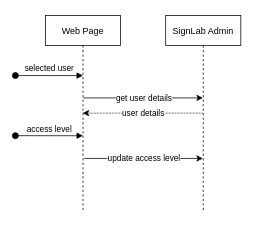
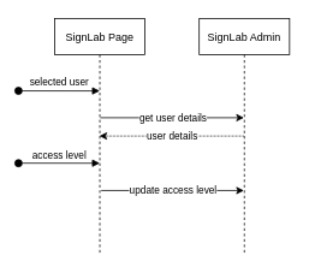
  <mxCell id="0" />
  <mxCell id="1" parent="0" />
- <mxCell id="2" value="Web Page" style="shape=umlLifeline;perimeter=lifelinePerimeter;container=1;collapsible=0;recursiveResize=0;rounded=0;shadow=0;strokeWidth=1;" parent="1" vertex="1"><mxGeometry x="60" y="20" width="100" height="260" as="geometry" /></mxCell>
+ <mxCell id="2" value="SignLab Page" style="shape=umlLifeline;perimeter=lifelinePerimeter;container=1;collapsible=0;recursiveResize=0;rounded=0;shadow=0;strokeWidth=1;" parent="1" vertex="1"><mxGeometry x="60" y="20" width="100" height="260" as="geometry" /></mxCell>
  <mxCell id="3" value="SignLab Admin" style="shape=umlLifeline;perimeter=lifelinePerimeter;container=1;collapsible=0;recursiveResize=0;rounded=0;shadow=0;strokeWidth=1;" parent="1" vertex="1"><mxGeometry x="220" y="20" width="100" height="260" as="geometry" /></mxCell>
  <mxCell id="4" value="selected user" style="html=1;verticalAlign=bottom;startArrow=oval;startFill=1;endArrow=block;startSize=8;rounded=0;entryX=0.5;entryY=0.308;entryDx=0;entryDy=0;entryPerimeter=0;" parent="1" target="2" edge="1"><mxGeometry width="60" relative="1" as="geometry"><mxPoint x="20" y="100" as="sourcePoint" /><mxPoint x="80" y="100" as="targetPoint" /></mxGeometry></mxCell>
  <mxCell id="5" value="get user details" style="endArrow=classic;html=1;rounded=0;exitX=0.505;exitY=0.422;exitDx=0;exitDy=0;exitPerimeter=0;" parent="1" source="2" target="3" edge="1"><mxGeometry width="50" height="50" relative="1" as="geometry"><mxPoint x="150" y="180" as="sourcePoint" /><mxPoint x="200" y="130" as="targetPoint" /></mxGeometry></mxCell>
  <mxCell id="6" value="user details" style="endArrow=classic;html=1;rounded=0;dashed=1;dashPattern=1 1;" edge="1" parent="1" source="3" target="2"><mxGeometry width="50" height="50" relative="1" as="geometry"><mxPoint x="120.5" y="139.72" as="sourcePoint" /><mxPoint x="279.5" y="139.72" as="targetPoint" /></mxGeometry></mxCell>
  <mxCell id="7" value="access level" style="html=1;verticalAlign=bottom;startArrow=oval;startFill=1;endArrow=block;startSize=8;rounded=0;entryX=0.5;entryY=0.308;entryDx=0;entryDy=0;entryPerimeter=0;" edge="1" parent="1"><mxGeometry width="60" relative="1" as="geometry"><mxPoint x="20" y="180" as="sourcePoint" /><mxPoint x="110" y="180.08" as="targetPoint" /></mxGeometry></mxCell>
  <mxCell id="8" value="update access level" style="endArrow=classic;html=1;rounded=0;exitX=0.515;exitY=0.732;exitDx=0;exitDy=0;exitPerimeter=0;" edge="1" parent="1" source="2" target="3"><mxGeometry width="50" height="50" relative="1" as="geometry"><mxPoint x="120.5" y="139.72" as="sourcePoint" /><mxPoint x="279.5" y="139.72" as="targetPoint" /></mxGeometry></mxCell>
